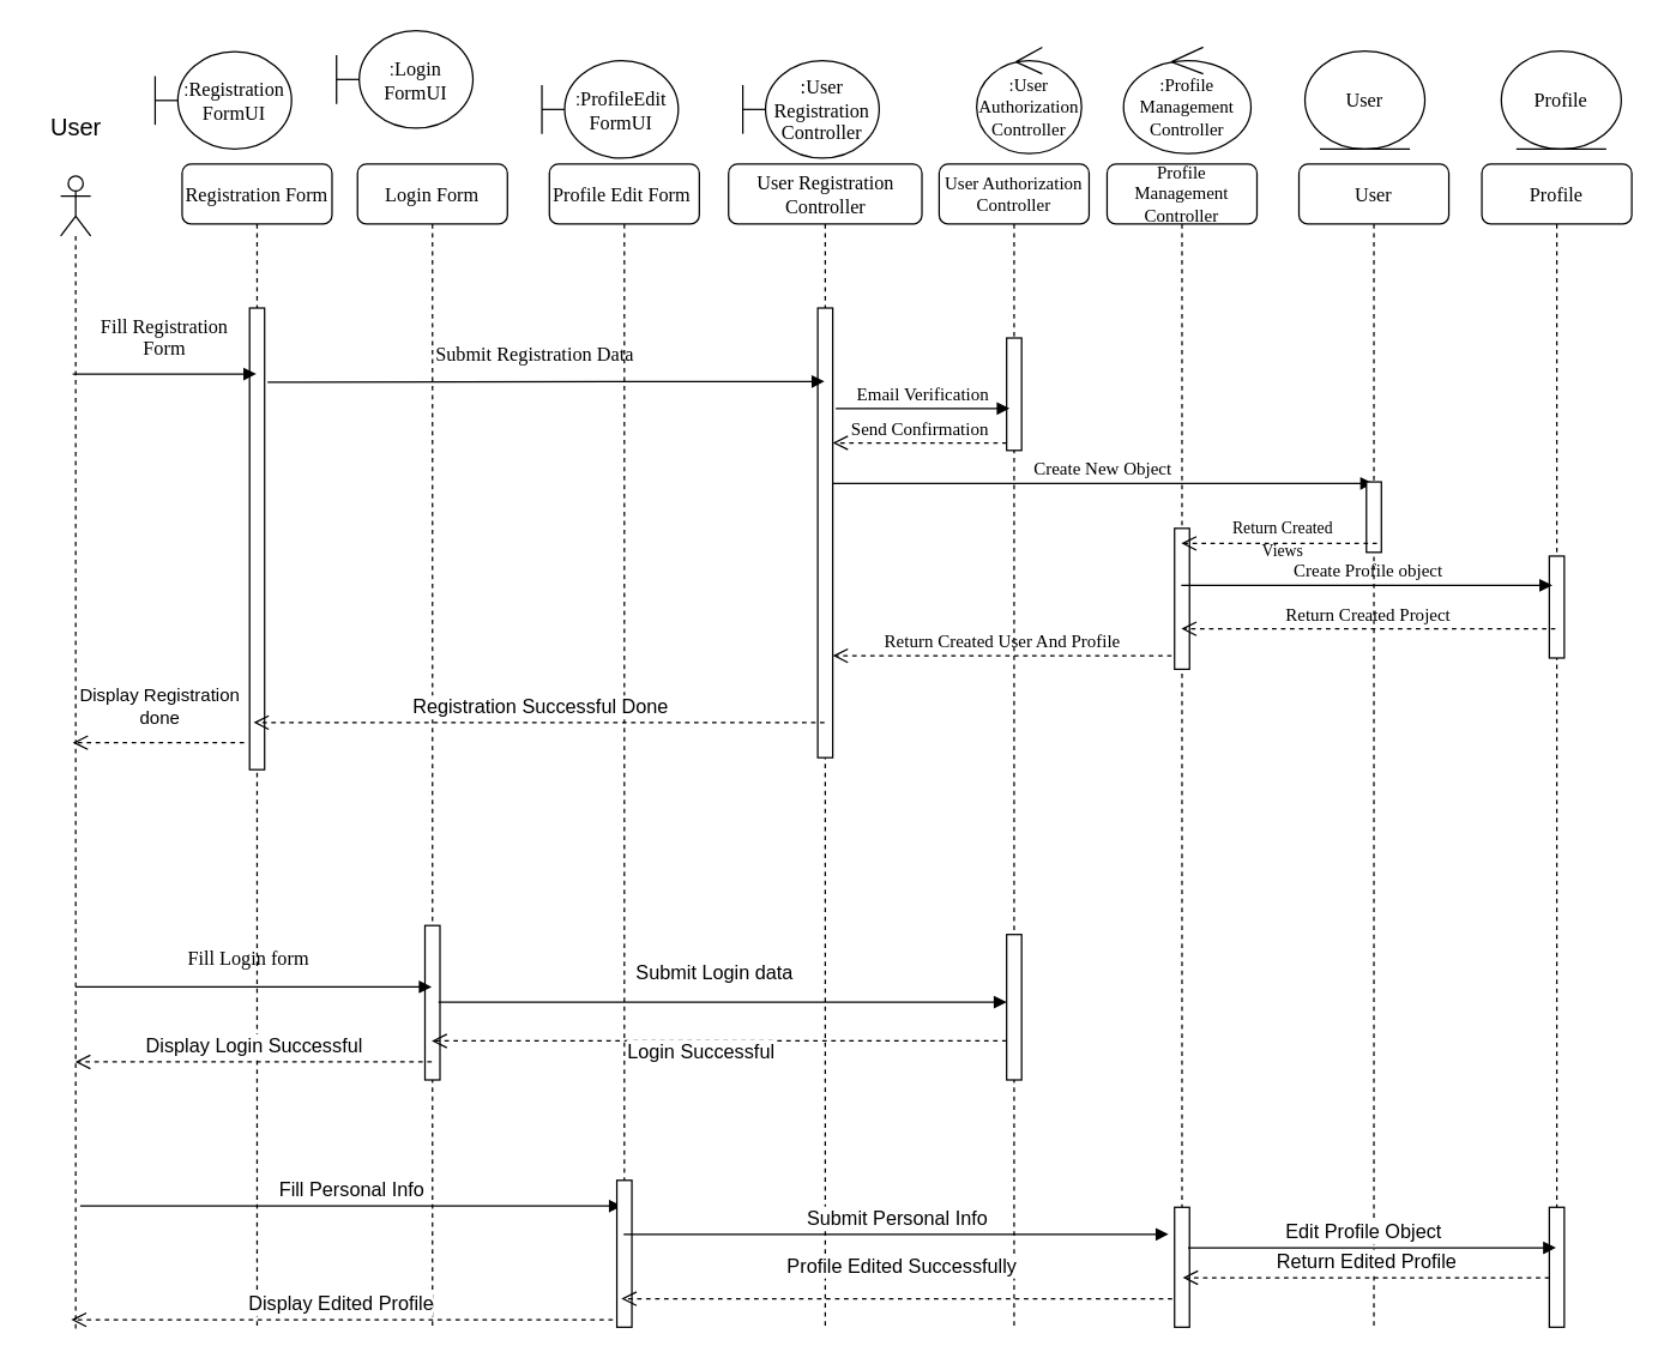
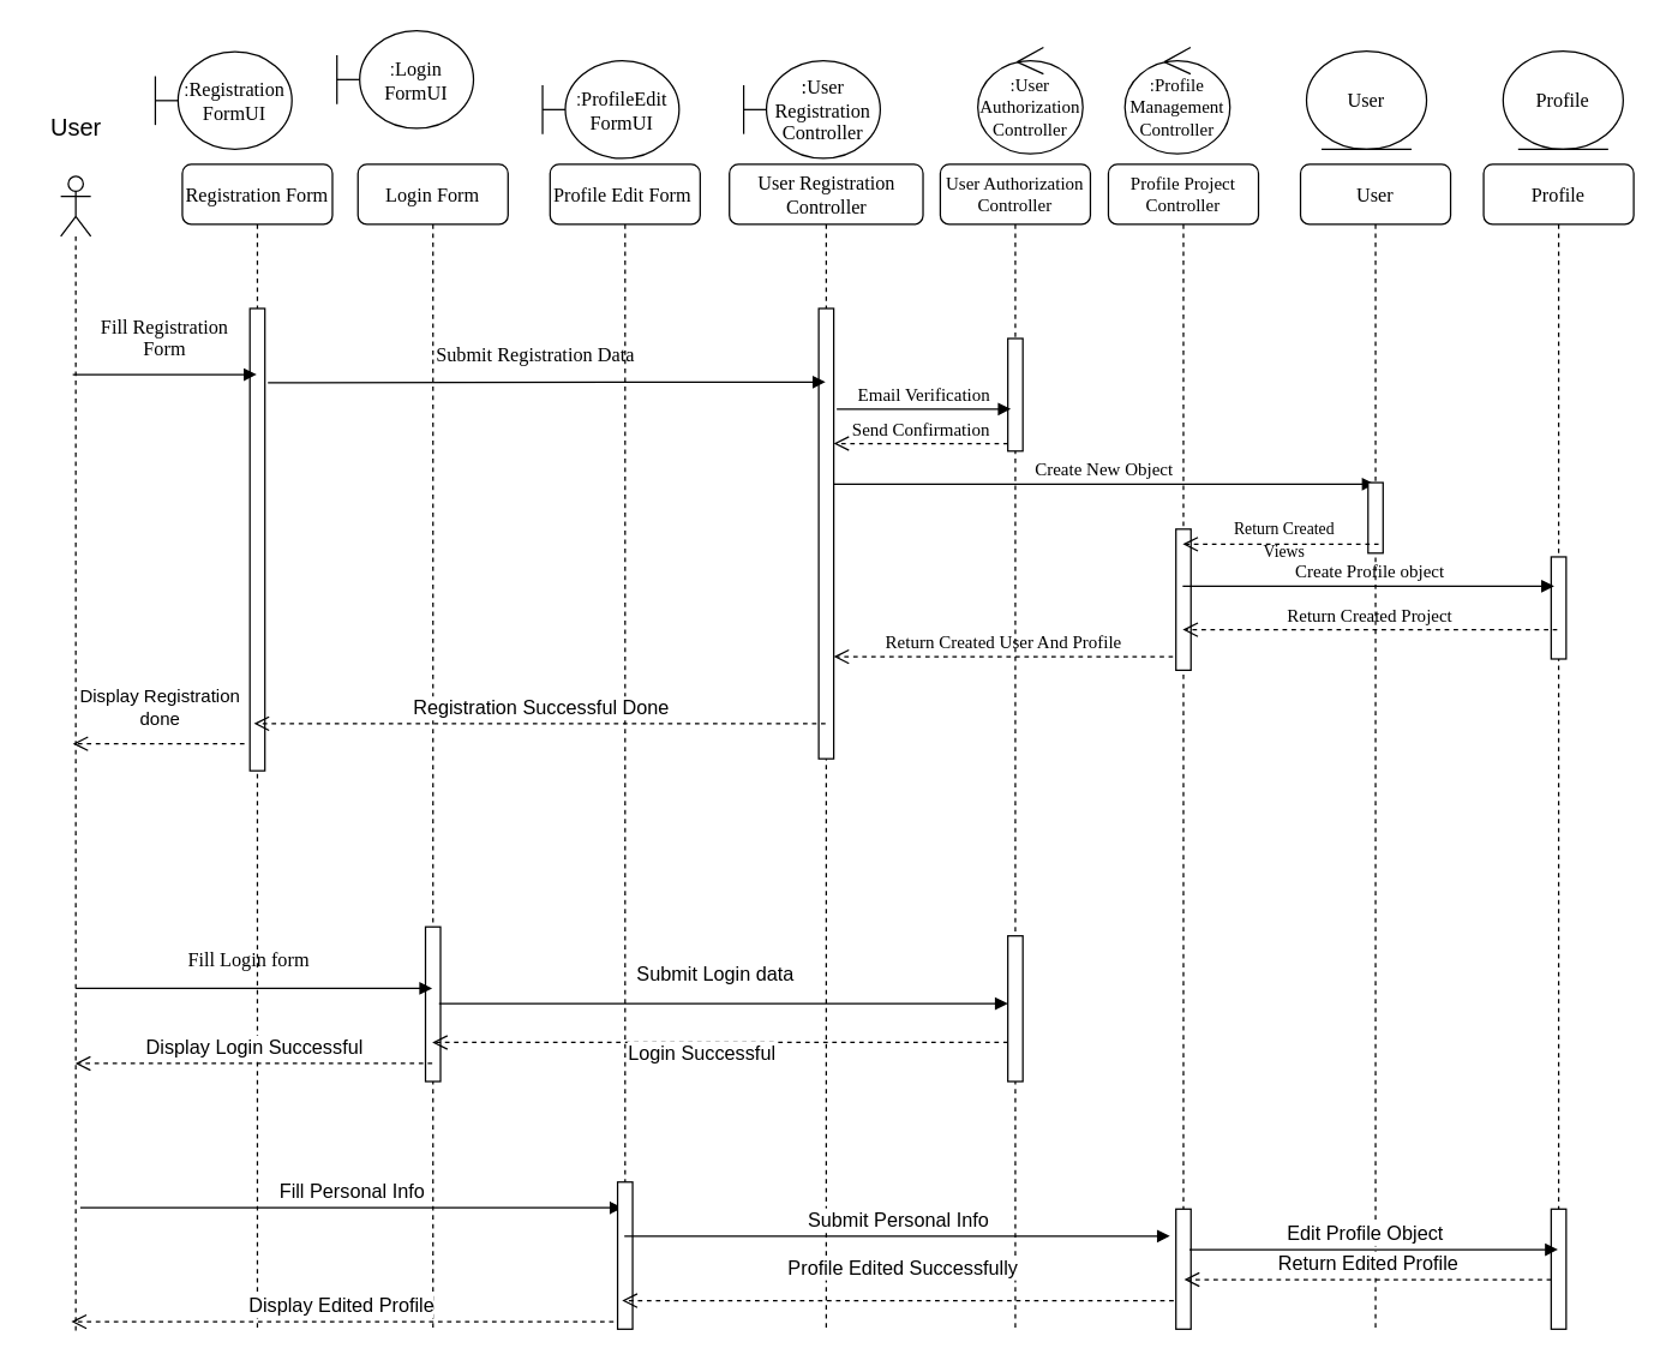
  <mxCell id="0" />
  <mxCell id="1" parent="0" />
  <mxCell id="2" value="&lt;font style=&quot;font-size: 13px;&quot;&gt;Login Form&lt;/font&gt;" style="shape=umlLifeline;perimeter=lifelinePerimeter;whiteSpace=wrap;html=1;container=1;collapsible=0;recursiveResize=0;outlineConnect=0;rounded=1;shadow=0;comic=0;labelBackgroundColor=none;strokeWidth=1;fontFamily=Verdana;fontSize=12;align=center;" vertex="1" parent="1"><mxGeometry x="238" y="109" width="100" height="776" as="geometry" /></mxCell>
  <mxCell id="3" value="" style="html=1;points=[[0,0,0,0,5],[0,1,0,0,-5],[1,0,0,0,5],[1,1,0,0,-5]];perimeter=orthogonalPerimeter;outlineConnect=0;targetShapes=umlLifeline;portConstraint=eastwest;newEdgeStyle={&quot;curved&quot;:0,&quot;rounded&quot;:0};" vertex="1" parent="2"><mxGeometry x="45" y="508" width="10" height="103" as="geometry" /></mxCell>
  <mxCell id="4" value="&lt;font style=&quot;font-size: 13px;&quot;&gt;Fill Personal Info&lt;/font&gt;" style="html=1;verticalAlign=bottom;endArrow=block;curved=0;rounded=0;" edge="1" parent="2"><mxGeometry width="80" relative="1" as="geometry"><mxPoint x="-185.003" y="695.17" as="sourcePoint" /><mxPoint x="176.33" y="695.17" as="targetPoint" /></mxGeometry></mxCell>
  <mxCell id="5" value="&lt;font style=&quot;font-size: 13px;&quot;&gt;Profile Edit Form&lt;/font&gt;&amp;nbsp;" style="shape=umlLifeline;perimeter=lifelinePerimeter;whiteSpace=wrap;html=1;container=1;collapsible=0;recursiveResize=0;outlineConnect=0;rounded=1;shadow=0;comic=0;labelBackgroundColor=none;strokeWidth=1;fontFamily=Verdana;fontSize=12;align=center;" vertex="1" parent="1"><mxGeometry x="366" y="109" width="100" height="777" as="geometry" /></mxCell>
  <mxCell id="6" value="&lt;font style=&quot;font-size: 13px;&quot;&gt;Login Successful&lt;/font&gt;" style="html=1;verticalAlign=bottom;endArrow=open;dashed=1;endSize=8;curved=0;rounded=0;exitX=0.017;exitY=0.802;exitDx=0;exitDy=0;exitPerimeter=0;" edge="1" parent="5"><mxGeometry x="0.064" y="18" relative="1" as="geometry"><mxPoint x="305.0" y="585.004" as="sourcePoint" /><mxPoint x="-78.503" y="585.004" as="targetPoint" /><mxPoint as="offset" /></mxGeometry></mxCell>
  <mxCell id="7" value="&lt;font style=&quot;font-size: 13px;&quot;&gt;Submit Login data&lt;/font&gt;" style="html=1;verticalAlign=bottom;endArrow=block;curved=0;rounded=0;" edge="1" parent="5"><mxGeometry x="-0.029" y="9" width="80" relative="1" as="geometry"><mxPoint x="-74" y="559.08" as="sourcePoint" /><mxPoint x="305" y="559.08" as="targetPoint" /><mxPoint as="offset" /></mxGeometry></mxCell>
  <mxCell id="8" value="" style="html=1;points=[[0,0,0,0,5],[0,1,0,0,-5],[1,0,0,0,5],[1,1,0,0,-5]];perimeter=orthogonalPerimeter;outlineConnect=0;targetShapes=umlLifeline;portConstraint=eastwest;newEdgeStyle={&quot;curved&quot;:0,&quot;rounded&quot;:0};" vertex="1" parent="5"><mxGeometry x="45" y="678" width="10" height="98" as="geometry" /></mxCell>
  <mxCell id="9" value="&lt;font style=&quot;font-size: 13px;&quot;&gt;User Registration Controller&lt;/font&gt;" style="shape=umlLifeline;perimeter=lifelinePerimeter;whiteSpace=wrap;html=1;container=1;collapsible=0;recursiveResize=0;outlineConnect=0;rounded=1;shadow=0;comic=0;labelBackgroundColor=none;strokeWidth=1;fontFamily=Verdana;fontSize=12;align=center;" vertex="1" parent="1"><mxGeometry x="485.5" y="109" width="129" height="777" as="geometry" /></mxCell>
  <mxCell id="10" value="" style="html=1;points=[];perimeter=orthogonalPerimeter;rounded=0;shadow=0;comic=0;labelBackgroundColor=none;strokeWidth=1;fontFamily=Verdana;fontSize=12;align=center;" vertex="1" parent="9"><mxGeometry x="59.5" y="96" width="10" height="300" as="geometry" /></mxCell>
  <mxCell id="11" value="&lt;font style=&quot;font-size: 13px;&quot;&gt;Submit Personal Info&lt;/font&gt;" style="html=1;verticalAlign=bottom;endArrow=block;curved=0;rounded=0;" edge="1" parent="9" source="5"><mxGeometry width="80" relative="1" as="geometry"><mxPoint x="80.5" y="712" as="sourcePoint" /><mxPoint x="293.5" y="714" as="targetPoint" /></mxGeometry></mxCell>
  <mxCell id="12" value="User Authorization Controller" style="shape=umlLifeline;perimeter=lifelinePerimeter;whiteSpace=wrap;html=1;container=1;collapsible=0;recursiveResize=0;outlineConnect=0;rounded=1;shadow=0;comic=0;labelBackgroundColor=none;strokeWidth=1;fontFamily=Verdana;fontSize=12;align=center;" vertex="1" parent="1"><mxGeometry x="626" y="109" width="100" height="777" as="geometry" /></mxCell>
  <mxCell id="13" value="" style="html=1;points=[];perimeter=orthogonalPerimeter;rounded=0;shadow=0;comic=0;labelBackgroundColor=none;strokeWidth=1;fontFamily=Verdana;fontSize=12;align=center;" vertex="1" parent="12"><mxGeometry x="45" y="116" width="10" height="75" as="geometry" /></mxCell>
  <mxCell id="14" value="Create New Object" style="html=1;verticalAlign=bottom;endArrow=block;labelBackgroundColor=none;fontFamily=Verdana;fontSize=12;edgeStyle=elbowEdgeStyle;elbow=vertical;" edge="1" parent="12" target="21"><mxGeometry relative="1" as="geometry"><mxPoint x="-71" y="213" as="sourcePoint" /><mxPoint x="45" y="230.41" as="targetPoint" /><mxPoint as="offset" /><Array as="points"><mxPoint x="172" y="213" /></Array></mxGeometry></mxCell>
  <mxCell id="15" value="Return Created User And Profile" style="html=1;verticalAlign=bottom;endArrow=open;dashed=1;endSize=8;labelBackgroundColor=none;fontFamily=Verdana;fontSize=12;edgeStyle=elbowEdgeStyle;elbow=vertical;" edge="1" parent="12"><mxGeometry relative="1" as="geometry"><mxPoint x="-71" y="328" as="targetPoint" /><Array as="points"><mxPoint x="154" y="328" /><mxPoint x="184" y="328" /></Array><mxPoint x="155" y="328" as="sourcePoint" /></mxGeometry></mxCell>
  <mxCell id="16" value="" style="html=1;points=[];perimeter=orthogonalPerimeter;rounded=0;shadow=0;comic=0;labelBackgroundColor=none;strokeWidth=1;fontFamily=Verdana;fontSize=12;align=center;" vertex="1" parent="12"><mxGeometry x="45" y="514" width="10" height="97" as="geometry" /></mxCell>
  <mxCell id="17" value="Email Verification" style="html=1;verticalAlign=bottom;endArrow=block;entryX=0;entryY=0;labelBackgroundColor=none;fontFamily=Verdana;fontSize=12;edgeStyle=elbowEdgeStyle;elbow=vertical;" edge="1" parent="12"><mxGeometry relative="1" as="geometry"><mxPoint x="-69" y="163" as="sourcePoint" /><mxPoint x="47" y="163" as="targetPoint" /><mxPoint as="offset" /></mxGeometry></mxCell>
- <mxCell id="18" value="Profile Management Controller" style="shape=umlLifeline;perimeter=lifelinePerimeter;whiteSpace=wrap;html=1;container=1;collapsible=0;recursiveResize=0;outlineConnect=0;rounded=1;shadow=0;comic=0;labelBackgroundColor=none;strokeWidth=1;fontFamily=Verdana;fontSize=12;align=center;" vertex="1" parent="1"><mxGeometry x="738" y="109" width="100" height="777" as="geometry" /></mxCell>
+ <mxCell id="18" value="Profile Project Controller" style="shape=umlLifeline;perimeter=lifelinePerimeter;whiteSpace=wrap;html=1;container=1;collapsible=0;recursiveResize=0;outlineConnect=0;rounded=1;shadow=0;comic=0;labelBackgroundColor=none;strokeWidth=1;fontFamily=Verdana;fontSize=12;align=center;" vertex="1" parent="1"><mxGeometry x="738" y="109" width="100" height="777" as="geometry" /></mxCell>
  <mxCell id="19" value="" style="html=1;points=[];perimeter=orthogonalPerimeter;rounded=0;shadow=0;comic=0;labelBackgroundColor=none;strokeWidth=1;fontFamily=Verdana;fontSize=12;align=center;" vertex="1" parent="18"><mxGeometry x="45" y="243" width="10" height="94" as="geometry" /></mxCell>
  <mxCell id="20" value="" style="html=1;points=[[0,0,0,0,5],[0,1,0,0,-5],[1,0,0,0,5],[1,1,0,0,-5]];perimeter=orthogonalPerimeter;outlineConnect=0;targetShapes=umlLifeline;portConstraint=eastwest;newEdgeStyle={&quot;curved&quot;:0,&quot;rounded&quot;:0};" vertex="1" parent="18"><mxGeometry x="45" y="696" width="10" height="80" as="geometry" /></mxCell>
  <mxCell id="21" value="&lt;font style=&quot;font-size: 13px;&quot;&gt;User&lt;/font&gt;" style="shape=umlLifeline;perimeter=lifelinePerimeter;whiteSpace=wrap;html=1;container=1;collapsible=0;recursiveResize=0;outlineConnect=0;rounded=1;shadow=0;comic=0;labelBackgroundColor=none;strokeWidth=1;fontFamily=Verdana;fontSize=12;align=center;" vertex="1" parent="1"><mxGeometry x="866" y="109" width="100" height="775" as="geometry" /></mxCell>
  <mxCell id="22" value="" style="html=1;points=[];perimeter=orthogonalPerimeter;rounded=0;shadow=0;comic=0;labelBackgroundColor=none;strokeWidth=1;fontFamily=Verdana;fontSize=12;align=center;" vertex="1" parent="21"><mxGeometry x="45" y="212" width="10" height="47" as="geometry" /></mxCell>
  <mxCell id="23" value="&lt;span style=&quot;font-size: 11px;&quot;&gt;Return Created&lt;/span&gt;&lt;div&gt;&lt;span style=&quot;font-size: 11px;&quot;&gt;Views&lt;/span&gt;&lt;/div&gt;" style="html=1;verticalAlign=bottom;endArrow=open;dashed=1;endSize=8;labelBackgroundColor=none;fontFamily=Verdana;fontSize=12;edgeStyle=elbowEdgeStyle;elbow=vertical;" edge="1" parent="21" target="18"><mxGeometry x="-0.037" y="14" relative="1" as="geometry"><mxPoint x="-56" y="253" as="targetPoint" /><Array as="points"><mxPoint x="51" y="253" /><mxPoint x="81" y="253" /></Array><mxPoint x="52" y="253" as="sourcePoint" /><mxPoint as="offset" /></mxGeometry></mxCell>
  <mxCell id="24" value="&lt;font style=&quot;font-size: 13px;&quot;&gt;Registration Form&lt;/font&gt;" style="shape=umlLifeline;perimeter=lifelinePerimeter;whiteSpace=wrap;html=1;container=1;collapsible=0;recursiveResize=0;outlineConnect=0;rounded=1;shadow=0;comic=0;labelBackgroundColor=none;strokeWidth=1;fontFamily=Verdana;fontSize=12;align=center;" vertex="1" parent="1"><mxGeometry x="121" y="109" width="100" height="776" as="geometry" /></mxCell>
  <mxCell id="25" value="" style="html=1;points=[];perimeter=orthogonalPerimeter;rounded=0;shadow=0;comic=0;labelBackgroundColor=none;strokeWidth=1;fontFamily=Verdana;fontSize=12;align=center;" vertex="1" parent="24"><mxGeometry x="45" y="96" width="10" height="308" as="geometry" /></mxCell>
  <mxCell id="26" value="&lt;font style=&quot;font-size: 13px;&quot;&gt;Display Login Successful&lt;/font&gt;" style="html=1;verticalAlign=bottom;endArrow=open;dashed=1;endSize=8;curved=0;rounded=0;" edge="1" parent="24"><mxGeometry relative="1" as="geometry"><mxPoint x="166.5" y="599" as="sourcePoint" /><mxPoint x="-71.333" y="599" as="targetPoint" /></mxGeometry></mxCell>
  <mxCell id="27" value="&lt;span style=&quot;font-size: 13px;&quot;&gt;Fill Login form&lt;/span&gt;" style="html=1;verticalAlign=bottom;endArrow=block;labelBackgroundColor=none;fontFamily=Verdana;fontSize=12;" edge="1" parent="24"><mxGeometry x="-0.032" y="8" relative="1" as="geometry"><mxPoint x="-71" y="549.0" as="sourcePoint" /><mxPoint x="166.5" y="549.0" as="targetPoint" /><mxPoint as="offset" /></mxGeometry></mxCell>
  <mxCell id="28" value="Send Confirmation" style="html=1;verticalAlign=bottom;endArrow=open;dashed=1;endSize=8;labelBackgroundColor=none;fontFamily=Verdana;fontSize=12;edgeStyle=elbowEdgeStyle;elbow=vertical;" edge="1" parent="1" source="13" target="10"><mxGeometry relative="1" as="geometry"><mxPoint x="650" y="341" as="targetPoint" /><Array as="points"><mxPoint x="670" y="295" /><mxPoint x="700" y="295" /></Array></mxGeometry></mxCell>
  <mxCell id="29" value="&lt;font style=&quot;font-size: 13px;&quot;&gt;Submit Registration Data&lt;/font&gt;" style="html=1;verticalAlign=bottom;endArrow=block;labelBackgroundColor=none;fontFamily=Verdana;fontSize=12;edgeStyle=elbowEdgeStyle;elbow=vertical;exitX=0.57;exitY=0.15;exitDx=0;exitDy=0;exitPerimeter=0;" edge="1" parent="1"><mxGeometry x="-0.043" y="7" relative="1" as="geometry"><mxPoint x="178" y="254.43" as="sourcePoint" /><mxPoint x="549.5" y="253.997" as="targetPoint" /><mxPoint as="offset" /></mxGeometry></mxCell>
  <mxCell id="30" value="" style="shape=umlLifeline;perimeter=lifelinePerimeter;whiteSpace=wrap;html=1;container=1;dropTarget=0;collapsible=0;recursiveResize=0;outlineConnect=0;portConstraint=eastwest;newEdgeStyle={&quot;curved&quot;:0,&quot;rounded&quot;:0};participant=umlActor;size=40;" vertex="1" parent="1"><mxGeometry x="40" y="117" width="20" height="771" as="geometry" /></mxCell>
  <mxCell id="31" value="&lt;font style=&quot;font-size: 16px;&quot;&gt;User&lt;/font&gt;" style="text;html=1;align=center;verticalAlign=middle;resizable=0;points=[];autosize=1;strokeColor=none;fillColor=none;" vertex="1" parent="1"><mxGeometry x="20" y="69" width="60" height="30" as="geometry" /></mxCell>
  <mxCell id="32" value="&lt;font style=&quot;font-size: 13px;&quot;&gt;Fill Registration&lt;/font&gt;&lt;div style=&quot;font-size: 13px;&quot;&gt;&lt;font style=&quot;font-size: 13px;&quot;&gt;Form&lt;/font&gt;&lt;/div&gt;" style="html=1;verticalAlign=bottom;endArrow=block;labelBackgroundColor=none;fontFamily=Verdana;fontSize=12;edgeStyle=elbowEdgeStyle;elbow=vertical;" edge="1" parent="1" target="24"><mxGeometry x="-0.003" y="6" relative="1" as="geometry"><mxPoint x="48" y="249" as="sourcePoint" /><mxPoint x="148.43" y="249.431" as="targetPoint" /><mxPoint as="offset" /></mxGeometry></mxCell>
  <mxCell id="33" value="&lt;font style=&quot;font-size: 12px;&quot;&gt;Display Registration&lt;/font&gt;&lt;div style=&quot;font-size: 12px;&quot;&gt;&lt;font style=&quot;font-size: 12px;&quot;&gt;done&lt;/font&gt;&lt;/div&gt;" style="html=1;verticalAlign=bottom;endArrow=open;dashed=1;endSize=8;curved=0;rounded=0;" edge="1" parent="1"><mxGeometry x="-0.015" y="-7" relative="1" as="geometry"><mxPoint x="162.33" y="495" as="sourcePoint" /><mxPoint x="47.997" y="495" as="targetPoint" /><mxPoint as="offset" /></mxGeometry></mxCell>
  <mxCell id="34" value="&lt;span style=&quot;font-size: 13px;&quot;&gt;Profile&lt;/span&gt;" style="shape=umlLifeline;perimeter=lifelinePerimeter;whiteSpace=wrap;html=1;container=1;collapsible=0;recursiveResize=0;outlineConnect=0;rounded=1;shadow=0;comic=0;labelBackgroundColor=none;strokeWidth=1;fontFamily=Verdana;fontSize=12;align=center;" vertex="1" parent="1"><mxGeometry x="988" y="109" width="100" height="778" as="geometry" /></mxCell>
  <mxCell id="35" value="" style="html=1;points=[];perimeter=orthogonalPerimeter;rounded=0;shadow=0;comic=0;labelBackgroundColor=none;strokeWidth=1;fontFamily=Verdana;fontSize=12;align=center;" vertex="1" parent="34"><mxGeometry x="45" y="261.5" width="10" height="68" as="geometry" /></mxCell>
  <mxCell id="36" value="Create Profile object" style="html=1;verticalAlign=bottom;endArrow=block;entryX=0;entryY=0;labelBackgroundColor=none;fontFamily=Verdana;fontSize=12;edgeStyle=elbowEdgeStyle;elbow=vertical;" edge="1" parent="34" source="18"><mxGeometry relative="1" as="geometry"><mxPoint x="-69" y="280.58" as="sourcePoint" /><mxPoint x="47" y="280.58" as="targetPoint" /><mxPoint as="offset" /></mxGeometry></mxCell>
  <mxCell id="37" value="Return Created Project" style="html=1;verticalAlign=bottom;endArrow=open;dashed=1;endSize=8;labelBackgroundColor=none;fontFamily=Verdana;fontSize=12;edgeStyle=elbowEdgeStyle;elbow=vertical;" edge="1" parent="34" target="18"><mxGeometry relative="1" as="geometry"><mxPoint x="-67" y="310" as="targetPoint" /><Array as="points"><mxPoint x="48" y="310" /><mxPoint x="78" y="310" /></Array><mxPoint x="49" y="310" as="sourcePoint" /></mxGeometry></mxCell>
  <mxCell id="38" value="" style="html=1;points=[[0,0,0,0,5],[0,1,0,0,-5],[1,0,0,0,5],[1,1,0,0,-5]];perimeter=orthogonalPerimeter;outlineConnect=0;targetShapes=umlLifeline;portConstraint=eastwest;newEdgeStyle={&quot;curved&quot;:0,&quot;rounded&quot;:0};" vertex="1" parent="34"><mxGeometry x="45" y="696" width="10" height="80" as="geometry" /></mxCell>
  <mxCell id="39" value="&lt;font style=&quot;font-size: 13px;&quot;&gt;Registration Successful Done&lt;/font&gt;" style="html=1;verticalAlign=bottom;endArrow=open;dashed=1;endSize=8;curved=0;rounded=0;entryX=0.267;entryY=0.898;entryDx=0;entryDy=0;entryPerimeter=0;" edge="1" parent="1" source="9" target="25"><mxGeometry relative="1" as="geometry"><mxPoint x="350" y="481" as="sourcePoint" /><mxPoint x="270" y="481" as="targetPoint" /></mxGeometry></mxCell>
  <mxCell id="40" value="&lt;font style=&quot;font-size: 13px;&quot;&gt;Profile Edited Successfully&lt;/font&gt;" style="html=1;verticalAlign=bottom;endArrow=open;dashed=1;endSize=8;curved=0;rounded=0;exitX=0;exitY=1;exitDx=0;exitDy=-5;exitPerimeter=0;" edge="1" parent="1"><mxGeometry x="-0.007" y="-11" relative="1" as="geometry"><mxPoint x="781.5" y="866" as="sourcePoint" /><mxPoint x="414" y="866" as="targetPoint" /><mxPoint x="1" as="offset" /></mxGeometry></mxCell>
  <mxCell id="41" value="&lt;font style=&quot;font-size: 13px;&quot;&gt;Display Edited Profile&lt;/font&gt;" style="html=1;verticalAlign=bottom;endArrow=open;dashed=1;endSize=8;curved=0;rounded=0;" edge="1" parent="1"><mxGeometry relative="1" as="geometry"><mxPoint x="408.33" y="880" as="sourcePoint" /><mxPoint x="46.997" y="880" as="targetPoint" /></mxGeometry></mxCell>
  <mxCell id="42" value="&lt;font style=&quot;font-size: 13px;&quot;&gt;Return Edited Profile&lt;/font&gt;" style="html=1;verticalAlign=bottom;endArrow=open;dashed=1;endSize=8;curved=0;rounded=0;" edge="1" parent="1"><mxGeometry relative="1" as="geometry"><mxPoint x="1033" y="852" as="sourcePoint" /><mxPoint x="788.5" y="852" as="targetPoint" /></mxGeometry></mxCell>
  <mxCell id="43" value="&lt;font style=&quot;font-size: 13px;&quot;&gt;Edit Profile Object&lt;/font&gt;" style="html=1;verticalAlign=bottom;endArrow=block;curved=0;rounded=0;" edge="1" parent="1"><mxGeometry x="-0.047" width="80" relative="1" as="geometry"><mxPoint x="792" y="832" as="sourcePoint" /><mxPoint x="1037.5" y="832" as="targetPoint" /><mxPoint as="offset" /></mxGeometry></mxCell>
  <mxCell id="44" value=":&lt;span style=&quot;font-family: Verdana; font-size: 13px;&quot;&gt;Registration FormUI&lt;/span&gt;" style="shape=umlBoundary;whiteSpace=wrap;html=1;" vertex="1" parent="1"><mxGeometry x="103" y="34" width="91" height="65" as="geometry" /></mxCell>
  <mxCell id="45" value="&lt;span style=&quot;font-family: Verdana; font-size: 13px;&quot;&gt;:User Registration Controller&lt;/span&gt;" style="shape=umlBoundary;whiteSpace=wrap;html=1;" vertex="1" parent="1"><mxGeometry x="495" y="40" width="91" height="65" as="geometry" /></mxCell>
  <mxCell id="46" value=":&lt;font style=&quot;font-family: Verdana; font-size: 13px;&quot;&gt;ProfileEdit FormUI&lt;/font&gt;" style="shape=umlBoundary;whiteSpace=wrap;html=1;" vertex="1" parent="1"><mxGeometry x="361" y="40" width="91" height="65" as="geometry" /></mxCell>
  <mxCell id="47" value=":&lt;span style=&quot;font-family: Verdana; font-size: 13px;&quot;&gt;Login FormUI&lt;/span&gt;" style="shape=umlBoundary;whiteSpace=wrap;html=1;" vertex="1" parent="1"><mxGeometry x="224" y="20" width="91" height="65" as="geometry" /></mxCell>
  <mxCell id="48" value="&lt;span style=&quot;font-family: Verdana;&quot;&gt;:User Authorization Controller&lt;/span&gt;" style="ellipse;shape=umlControl;whiteSpace=wrap;html=1;" vertex="1" parent="1"><mxGeometry x="651" y="31" width="70" height="71" as="geometry" /></mxCell>
- <mxCell id="49" value="&lt;span style=&quot;font-family: Verdana;&quot;&gt;:Profile Management Controller&lt;/span&gt;" style="ellipse;shape=umlControl;whiteSpace=wrap;html=1;" vertex="1" parent="1"><mxGeometry x="749" y="31" width="85" height="71" as="geometry" /></mxCell>
+ <mxCell id="49" value="&lt;span style=&quot;font-family: Verdana;&quot;&gt;:Profile Management Controller&lt;/span&gt;" style="ellipse;shape=umlControl;whiteSpace=wrap;html=1;" vertex="1" parent="1"><mxGeometry x="749" y="31" width="70" height="71" as="geometry" /></mxCell>
  <mxCell id="50" value="&lt;span style=&quot;font-family: Verdana; font-size: 13px;&quot;&gt;User&lt;/span&gt;" style="ellipse;shape=umlEntity;whiteSpace=wrap;html=1;" vertex="1" parent="1"><mxGeometry x="870" y="33.5" width="80" height="65.5" as="geometry" /></mxCell>
  <mxCell id="51" value="&lt;span style=&quot;font-family: Verdana; font-size: 13px;&quot;&gt;Profile&lt;/span&gt;" style="ellipse;shape=umlEntity;whiteSpace=wrap;html=1;" vertex="1" parent="1"><mxGeometry x="1001" y="33.5" width="80" height="65.5" as="geometry" /></mxCell>
